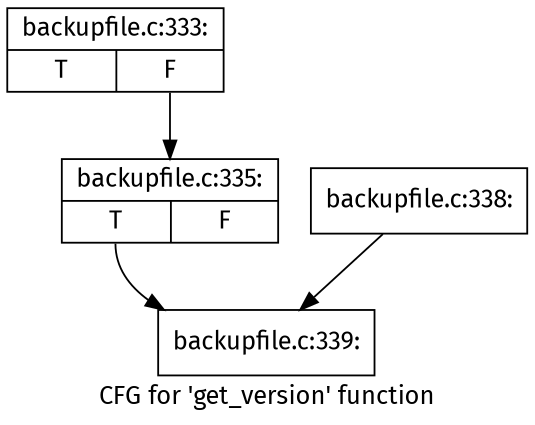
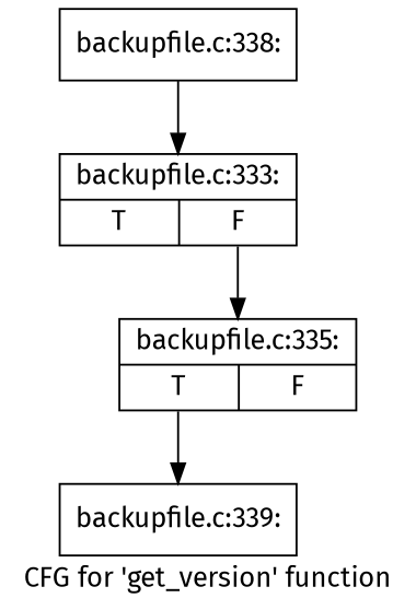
  digraph {
    fontname="Fira Sans"
    label="CFG for 'get_version' function"
    node [fontname="Fira Sans" shape=record]
    edge [fontname="Fira Sans" tailport=s0]
    n1 [label="{backupfile.c:333:|{<s0>T|<s1>F}}"]
    n2 [label="{backupfile.c:335:|{<s0>T|<s1>F}}"]
    n3 [label="{backupfile.c:339:}"]
    n4 [label="{backupfile.c:338:}"]
    n1 -> n2 [tailport=s1]
    n2 -> n3
-   n4 -> n3
+   n4 -> n1
  }
